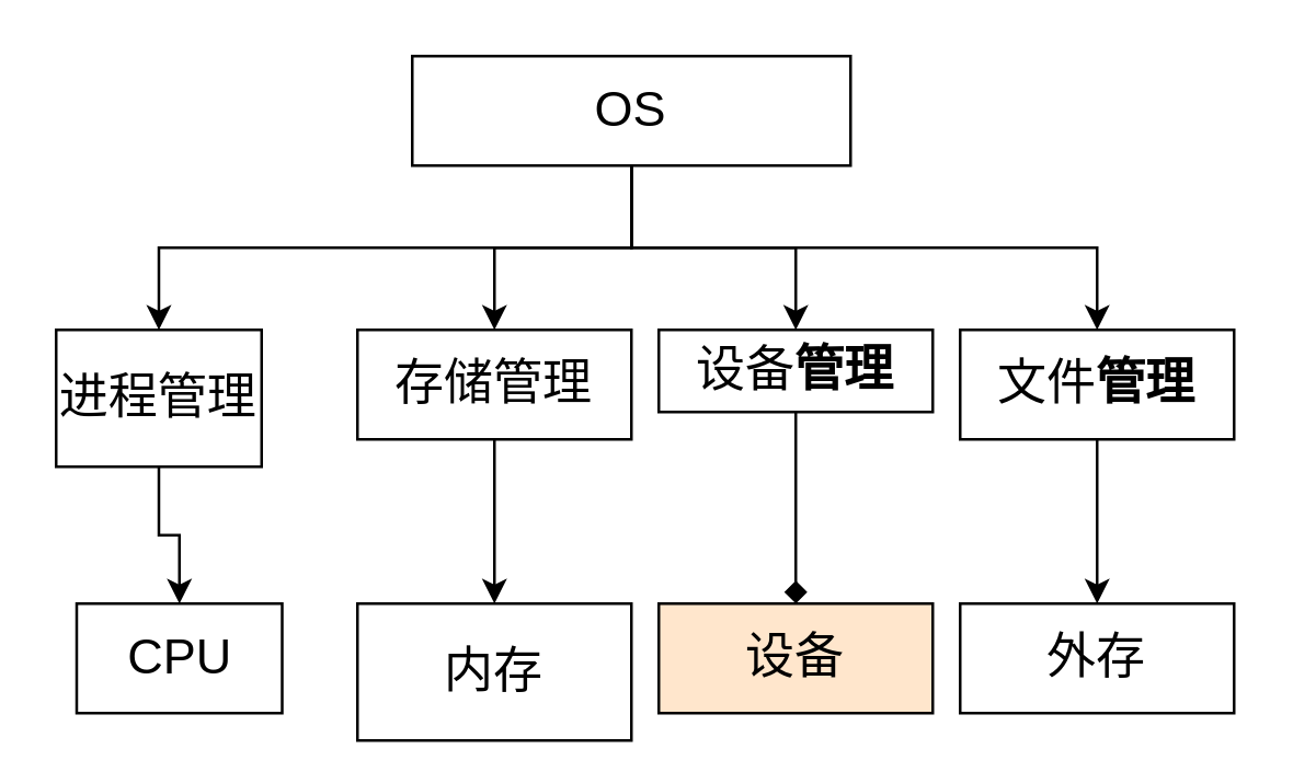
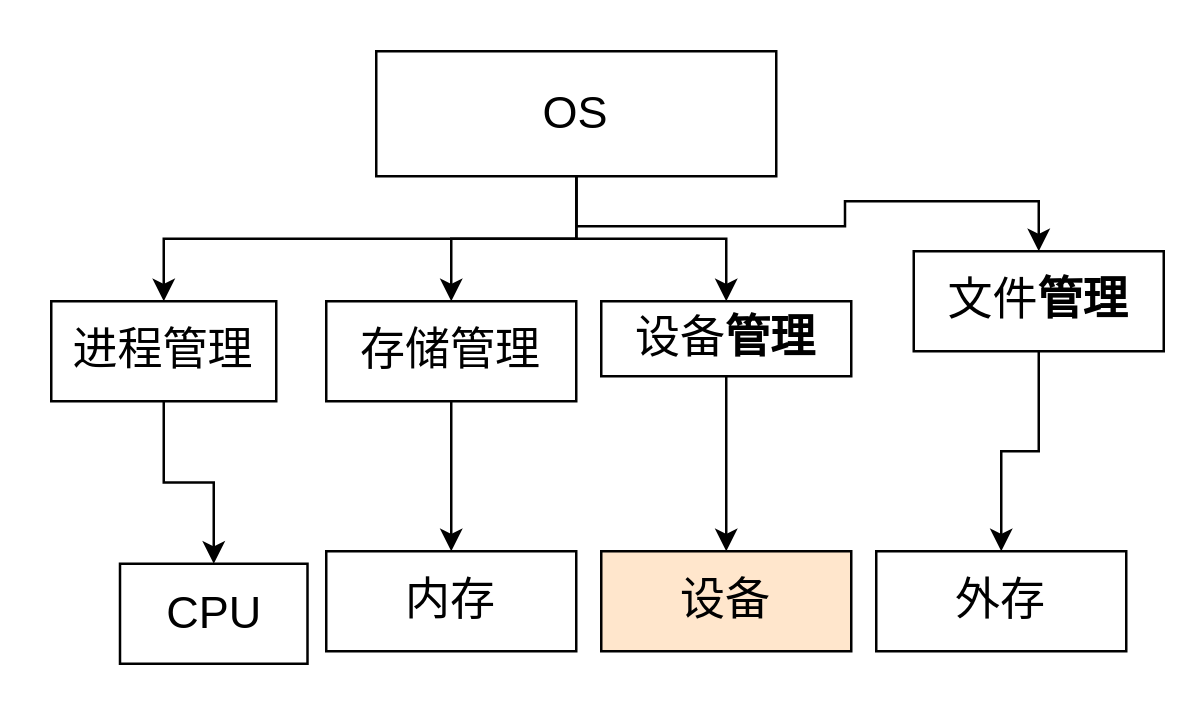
  <mxCell id="0" />
  <mxCell id="1" parent="0" />
  <mxCell id="2" style="edgeStyle=orthogonalEdgeStyle;rounded=0;orthogonalLoop=1;jettySize=auto;html=1;exitX=0.5;exitY=1;exitDx=0;exitDy=0;" edge="1" parent="1" source="6" target="8"><mxGeometry relative="1" as="geometry" /></mxCell>
  <mxCell id="3" style="edgeStyle=orthogonalEdgeStyle;rounded=0;orthogonalLoop=1;jettySize=auto;html=1;exitX=0.5;exitY=1;exitDx=0;exitDy=0;entryX=0.5;entryY=0;entryDx=0;entryDy=0;" edge="1" parent="1" source="6" target="11"><mxGeometry relative="1" as="geometry" /></mxCell>
  <mxCell id="4" style="edgeStyle=orthogonalEdgeStyle;rounded=0;orthogonalLoop=1;jettySize=auto;html=1;exitX=0.5;exitY=1;exitDx=0;exitDy=0;" edge="1" parent="1" source="6" target="14"><mxGeometry relative="1" as="geometry" /></mxCell>
  <mxCell id="5" style="edgeStyle=orthogonalEdgeStyle;rounded=0;orthogonalLoop=1;jettySize=auto;html=1;exitX=0.5;exitY=1;exitDx=0;exitDy=0;entryX=0.5;entryY=0;entryDx=0;entryDy=0;" edge="1" parent="1" source="6" target="17"><mxGeometry relative="1" as="geometry" /></mxCell>
- <mxCell id="6" value="&lt;h2&gt;&lt;span style=&quot;font-weight: normal&quot;&gt;OS&lt;/span&gt;&lt;/h2&gt;" style="rounded=0;whiteSpace=wrap;html=1;" vertex="1" parent="1"><mxGeometry x="150" y="20" width="160" height="40" as="geometry" /></mxCell>
+ <mxCell id="6" value="&lt;h2&gt;&lt;span style=&quot;font-weight: normal&quot;&gt;OS&lt;/span&gt;&lt;/h2&gt;" style="rounded=0;whiteSpace=wrap;html=1;" vertex="1" parent="1"><mxGeometry x="150" y="20" width="160" height="50" as="geometry" /></mxCell>
  <mxCell id="7" value="" style="edgeStyle=orthogonalEdgeStyle;rounded=0;orthogonalLoop=1;jettySize=auto;html=1;" edge="1" parent="1" source="8" target="9"><mxGeometry relative="1" as="geometry" /></mxCell>
- <mxCell id="8" value="&lt;h2&gt;&lt;span style=&quot;font-weight: 400&quot;&gt;进程管理&lt;/span&gt;&lt;/h2&gt;" style="rounded=0;whiteSpace=wrap;html=1;" vertex="1" parent="1"><mxGeometry x="20" y="120" width="75" height="50" as="geometry" /></mxCell>
- <mxCell id="9" value="&lt;h2&gt;&lt;span style=&quot;font-weight: 400&quot;&gt;CPU&lt;/span&gt;&lt;/h2&gt;" style="rounded=0;whiteSpace=wrap;html=1;" vertex="1" parent="1"><mxGeometry x="27.5" y="220" width="75" height="40" as="geometry" /></mxCell>
+ <mxCell id="8" value="&lt;h2&gt;&lt;span style=&quot;font-weight: 400&quot;&gt;进程管理&lt;/span&gt;&lt;/h2&gt;" style="rounded=0;whiteSpace=wrap;html=1;" vertex="1" parent="1"><mxGeometry x="20" y="120" width="90" height="40" as="geometry" /></mxCell>
+ <mxCell id="9" value="&lt;h2&gt;&lt;span style=&quot;font-weight: 400&quot;&gt;CPU&lt;/span&gt;&lt;/h2&gt;" style="rounded=0;whiteSpace=wrap;html=1;" vertex="1" parent="1"><mxGeometry x="47.5" y="225" width="75" height="40" as="geometry" /></mxCell>
  <mxCell id="10" value="" style="edgeStyle=orthogonalEdgeStyle;rounded=0;orthogonalLoop=1;jettySize=auto;html=1;" edge="1" parent="1" source="11" target="12"><mxGeometry relative="1" as="geometry" /></mxCell>
  <mxCell id="11" value="&lt;h2&gt;&lt;span style=&quot;font-weight: normal&quot;&gt;存储管理&lt;/span&gt;&lt;/h2&gt;" style="rounded=0;whiteSpace=wrap;html=1;" vertex="1" parent="1"><mxGeometry x="130" y="120" width="100" height="40" as="geometry" /></mxCell>
- <mxCell id="12" value="&lt;h2&gt;&lt;span style=&quot;font-weight: 400&quot;&gt;内存&lt;/span&gt;&lt;/h2&gt;" style="rounded=0;whiteSpace=wrap;html=1;" vertex="1" parent="1"><mxGeometry x="130" y="220" width="100" height="50" as="geometry" /></mxCell>
- <mxCell id="13" value="" style="edgeStyle=orthogonalEdgeStyle;rounded=0;orthogonalLoop=1;jettySize=auto;html=1;endArrow=diamond;" edge="1" parent="1" source="14" target="15"><mxGeometry relative="1" as="geometry" /></mxCell>
+ <mxCell id="12" value="&lt;h2&gt;&lt;span style=&quot;font-weight: 400&quot;&gt;内存&lt;/span&gt;&lt;/h2&gt;" style="rounded=0;whiteSpace=wrap;html=1;" vertex="1" parent="1"><mxGeometry x="130" y="220" width="100" height="40" as="geometry" /></mxCell>
+ <mxCell id="13" value="" style="edgeStyle=orthogonalEdgeStyle;rounded=0;orthogonalLoop=1;jettySize=auto;html=1;" edge="1" parent="1" source="14" target="15"><mxGeometry relative="1" as="geometry" /></mxCell>
  <mxCell id="14" value="&lt;h2&gt;&lt;span style=&quot;font-weight: normal&quot;&gt;设备&lt;/span&gt;管理&lt;/h2&gt;" style="rounded=0;whiteSpace=wrap;html=1;" vertex="1" parent="1"><mxGeometry x="240" y="120" width="100" height="30" as="geometry" /></mxCell>
  <mxCell id="15" value="&lt;h2&gt;&lt;span style=&quot;font-weight: 400&quot;&gt;设备&lt;/span&gt;&lt;/h2&gt;" style="rounded=0;whiteSpace=wrap;html=1;fillColor=#ffe6cc;" vertex="1" parent="1"><mxGeometry x="240" y="220" width="100" height="40" as="geometry" /></mxCell>
  <mxCell id="16" value="" style="edgeStyle=orthogonalEdgeStyle;rounded=0;orthogonalLoop=1;jettySize=auto;html=1;" edge="1" parent="1" source="17" target="18"><mxGeometry relative="1" as="geometry" /></mxCell>
- <mxCell id="17" value="&lt;h2&gt;&lt;span style=&quot;font-weight: 400&quot;&gt;文件&lt;/span&gt;管理&lt;/h2&gt;" style="rounded=0;whiteSpace=wrap;html=1;" vertex="1" parent="1"><mxGeometry x="350" y="120" width="100" height="40" as="geometry" /></mxCell>
+ <mxCell id="17" value="&lt;h2&gt;&lt;span style=&quot;font-weight: 400&quot;&gt;文件&lt;/span&gt;管理&lt;/h2&gt;" style="rounded=0;whiteSpace=wrap;html=1;" vertex="1" parent="1"><mxGeometry x="365" y="100" width="100" height="40" as="geometry" /></mxCell>
  <mxCell id="18" value="&lt;h2&gt;&lt;span style=&quot;font-weight: 400&quot;&gt;外存&lt;/span&gt;&lt;/h2&gt;" style="rounded=0;whiteSpace=wrap;html=1;" vertex="1" parent="1"><mxGeometry x="350" y="220" width="100" height="40" as="geometry" /></mxCell>
